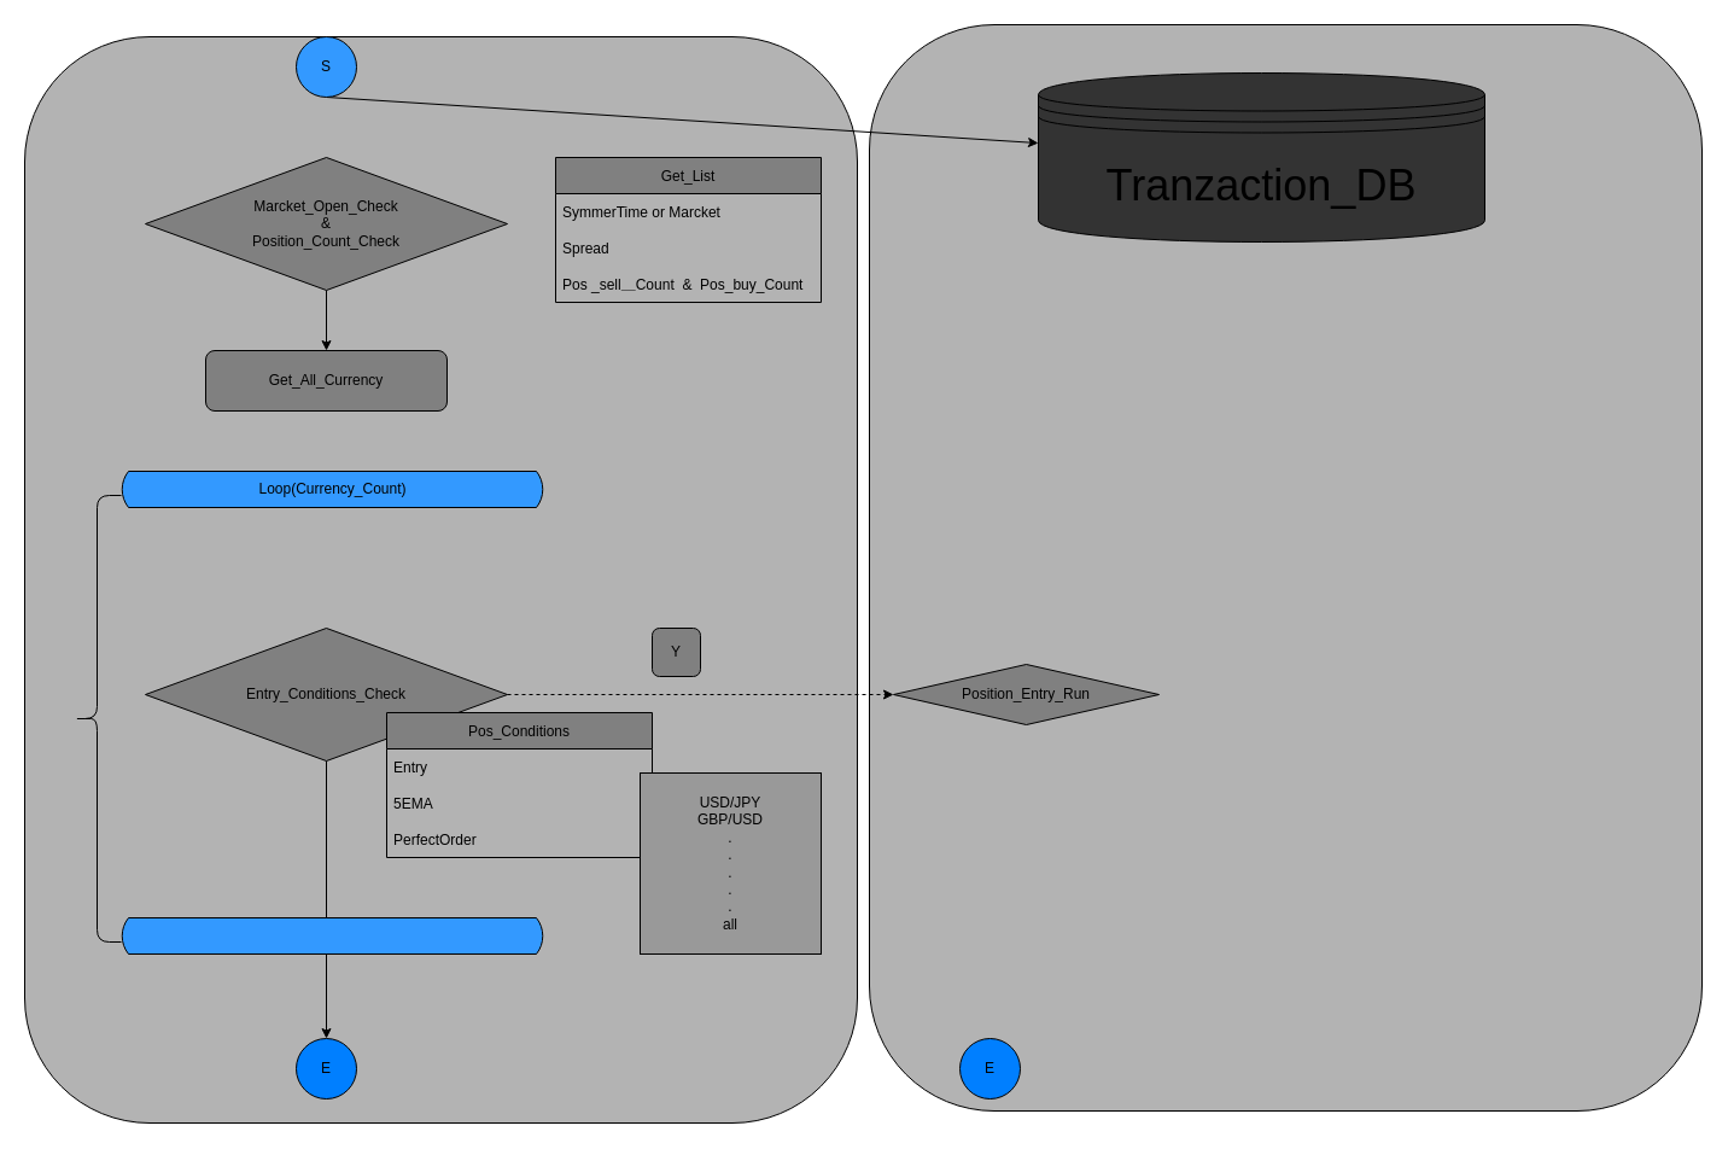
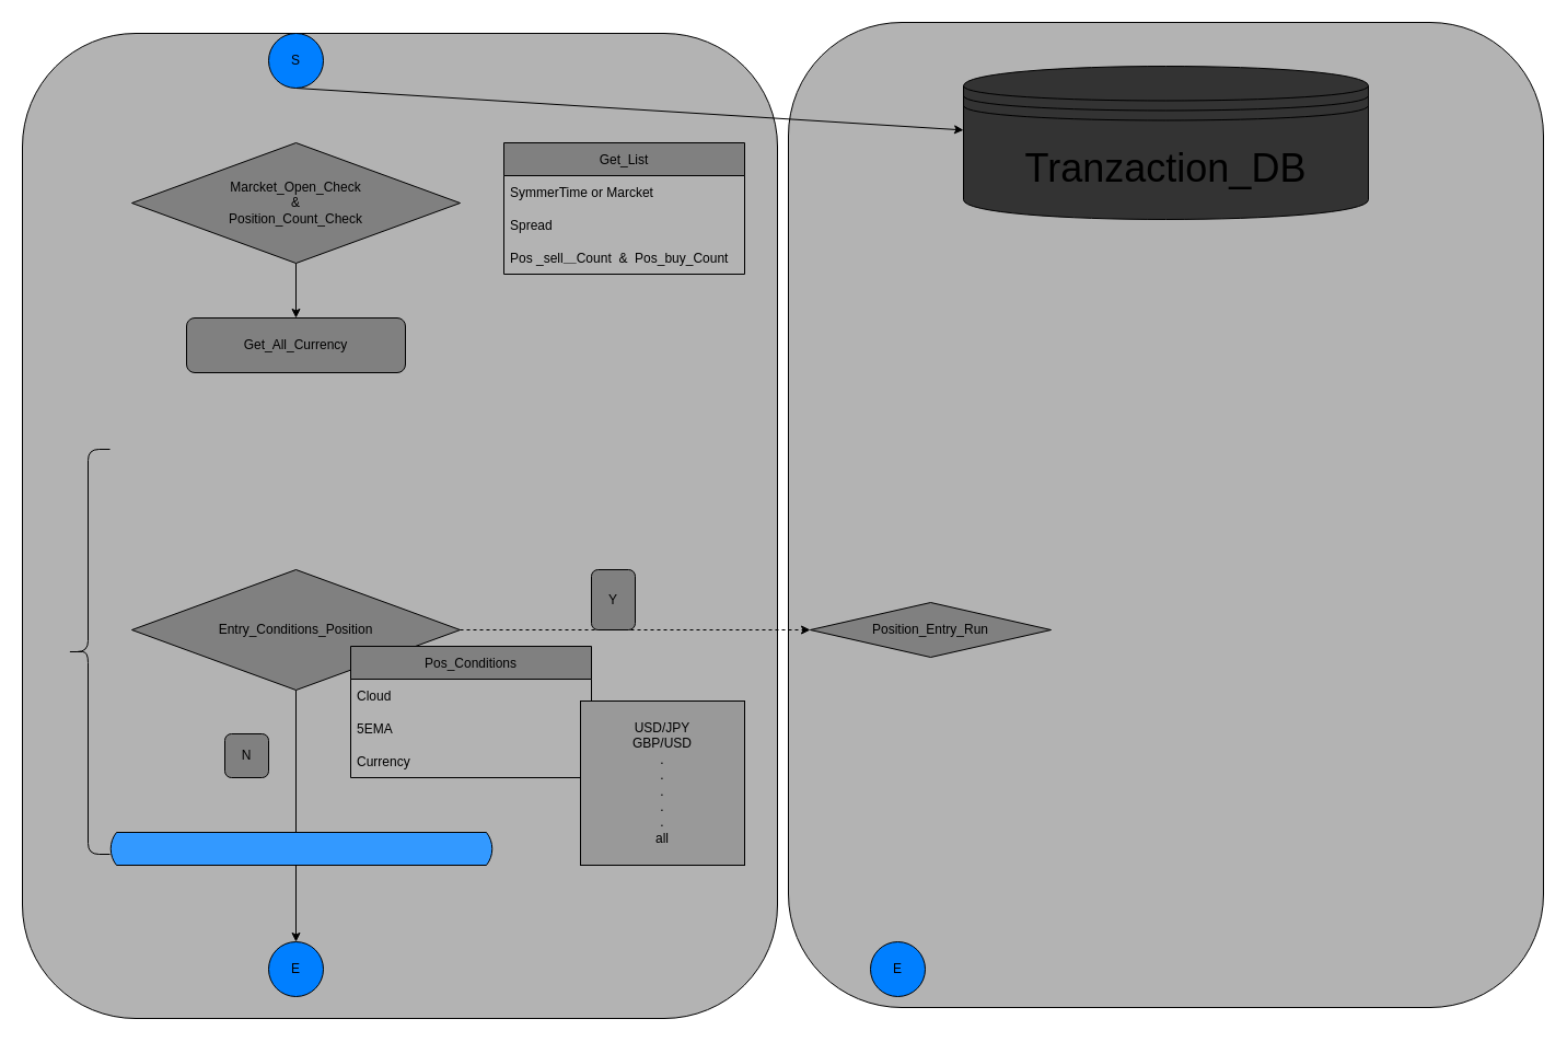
  <mxCell id="0" />
  <mxCell id="1" parent="0" />
  <mxCell id="2" value="" style="rounded=1;whiteSpace=wrap;html=1;fontSize=36;strokeColor=#000000;fillColor=#B3B3B3;" vertex="1" parent="1"><mxGeometry x="720" width="690" height="900" as="geometry" y="20" /></mxCell>
  <mxCell id="3" value="" style="rounded=1;whiteSpace=wrap;html=1;fontSize=36;strokeColor=#000000;fillColor=#B3B3B3;" vertex="1" parent="1"><mxGeometry x="20" y="30" width="690" height="900" as="geometry" /></mxCell>
  <mxCell id="4" style="edgeStyle=none;html=1;exitX=0.5;exitY=1;exitDx=0;exitDy=0;" parent="1" source="5" target="28" edge="1"><mxGeometry relative="1" as="geometry" /></mxCell>
- <mxCell id="5" value="S" style="ellipse;whiteSpace=wrap;html=1;aspect=fixed;fillColor=#3399ff;" parent="1" vertex="1"><mxGeometry x="245" y="30" width="50" height="50" as="geometry" /></mxCell>
+ <mxCell id="5" value="S" style="ellipse;whiteSpace=wrap;html=1;aspect=fixed;fillColor=#007FFF;" parent="1" vertex="1"><mxGeometry x="245" y="30" width="50" height="50" as="geometry" /></mxCell>
  <mxCell id="6" value="E" style="ellipse;whiteSpace=wrap;html=1;aspect=fixed;fillColor=#007FFF;" parent="1" vertex="1"><mxGeometry x="245" y="860" width="50" height="50" as="geometry" /></mxCell>
  <mxCell id="7" style="edgeStyle=none;html=1;exitX=0.5;exitY=1;exitDx=0;exitDy=0;" parent="1" source="8" target="23" edge="1"><mxGeometry relative="1" as="geometry" /></mxCell>
  <mxCell id="8" value="Marcket_Open_Check &lt;br&gt;&amp;amp; &lt;br&gt;Position_Count_Check" style="rhombus;whiteSpace=wrap;html=1;fillColor=#808080;" parent="1" vertex="1"><mxGeometry x="120" y="130" width="300" height="110" as="geometry" /></mxCell>
  <mxCell id="9" style="edgeStyle=none;html=1;exitX=0.5;exitY=1;exitDx=0;exitDy=0;" parent="1" source="10" target="6" edge="1"><mxGeometry relative="1" as="geometry" /></mxCell>
- <mxCell id="10" value="Entry_Conditions_Check" style="rhombus;whiteSpace=wrap;html=1;fillColor=#808080;" parent="1" vertex="1"><mxGeometry x="120" y="520" width="300" height="110" as="geometry" /></mxCell>
- <mxCell id="11" value="Y" style="rounded=1;whiteSpace=wrap;html=1;fillColor=#808080;" parent="1" vertex="1"><mxGeometry x="540" y="520" width="40" height="40" as="geometry" /></mxCell>
+ <mxCell id="10" value="Entry_Conditions_Position" style="rhombus;whiteSpace=wrap;html=1;fillColor=#808080;" parent="1" vertex="1"><mxGeometry x="120" y="520" width="300" height="110" as="geometry" /></mxCell>
+ <mxCell id="11" value="Y" style="rounded=1;whiteSpace=wrap;html=1;fillColor=#808080;" parent="1" vertex="1"><mxGeometry x="540" y="520" width="40" height="55" as="geometry" /></mxCell>
+ <mxCell id="12" value="N" style="rounded=1;whiteSpace=wrap;html=1;fillColor=#808080;" parent="1" vertex="1"><mxGeometry x="205" y="670" width="40" height="40" as="geometry" /></mxCell>
  <mxCell id="13" value="Get_List" style="swimlane;fontStyle=0;childLayout=stackLayout;horizontal=1;startSize=30;horizontalStack=0;resizeParent=1;resizeParentMax=0;resizeLast=0;collapsible=1;marginBottom=0;fillColor=#808080;" parent="1" vertex="1"><mxGeometry x="460" y="130" width="220" height="120" as="geometry"><mxRectangle x="460" y="110" width="80" height="30" as="alternateBounds" /></mxGeometry></mxCell>
  <mxCell id="14" value="SymmerTime or Marcket" style="text;strokeColor=none;fillColor=none;align=left;verticalAlign=middle;spacingLeft=4;spacingRight=4;overflow=hidden;points=[[0,0.5],[1,0.5]];portConstraint=eastwest;rotatable=0;" parent="13" vertex="1"><mxGeometry y="30" width="220" height="30" as="geometry" /></mxCell>
  <mxCell id="15" value="Spread" style="text;strokeColor=none;fillColor=none;align=left;verticalAlign=middle;spacingLeft=4;spacingRight=4;overflow=hidden;points=[[0,0.5],[1,0.5]];portConstraint=eastwest;rotatable=0;" parent="13" vertex="1"><mxGeometry y="60" width="220" height="30" as="geometry" /></mxCell>
  <mxCell id="16" value="Pos _sell＿Count  &amp;  Pos_buy_Count" style="text;strokeColor=none;fillColor=none;align=left;verticalAlign=middle;spacingLeft=4;spacingRight=4;overflow=hidden;points=[[0,0.5],[1,0.5]];portConstraint=eastwest;rotatable=0;" parent="13" vertex="1"><mxGeometry y="90" width="220" height="30" as="geometry" /></mxCell>
  <mxCell id="17" value="Pos_Conditions" style="swimlane;fontStyle=0;childLayout=stackLayout;horizontal=1;startSize=30;horizontalStack=0;resizeParent=1;resizeParentMax=0;resizeLast=0;collapsible=1;marginBottom=0;fillColor=#808080;" parent="1" vertex="1"><mxGeometry x="320" y="590" width="220" height="120" as="geometry" /></mxCell>
- <mxCell id="18" value="Entry" style="text;strokeColor=none;fillColor=none;align=left;verticalAlign=middle;spacingLeft=4;spacingRight=4;overflow=hidden;points=[[0,0.5],[1,0.5]];portConstraint=eastwest;rotatable=0;" parent="17" vertex="1"><mxGeometry y="30" width="220" height="30" as="geometry" /></mxCell>
+ <mxCell id="18" value="Cloud" style="text;strokeColor=none;fillColor=none;align=left;verticalAlign=middle;spacingLeft=4;spacingRight=4;overflow=hidden;points=[[0,0.5],[1,0.5]];portConstraint=eastwest;rotatable=0;" parent="17" vertex="1"><mxGeometry y="30" width="220" height="30" as="geometry" /></mxCell>
  <mxCell id="19" value="5EMA" style="text;strokeColor=none;fillColor=none;align=left;verticalAlign=middle;spacingLeft=4;spacingRight=4;overflow=hidden;points=[[0,0.5],[1,0.5]];portConstraint=eastwest;rotatable=0;" parent="17" vertex="1"><mxGeometry y="60" width="220" height="30" as="geometry" /></mxCell>
- <mxCell id="20" value="PerfectOrder" style="text;strokeColor=none;fillColor=none;align=left;verticalAlign=middle;spacingLeft=4;spacingRight=4;overflow=hidden;points=[[0,0.5],[1,0.5]];portConstraint=eastwest;rotatable=0;" parent="17" vertex="1"><mxGeometry y="90" width="220" height="30" as="geometry" /></mxCell>
+ <mxCell id="20" value="Currency" style="text;strokeColor=none;fillColor=none;align=left;verticalAlign=middle;spacingLeft=4;spacingRight=4;overflow=hidden;points=[[0,0.5],[1,0.5]];portConstraint=eastwest;rotatable=0;" parent="17" vertex="1"><mxGeometry y="90" width="220" height="30" as="geometry" /></mxCell>
  <mxCell id="21" value="USD/JPY&lt;br&gt;GBP/USD&lt;br&gt;.&lt;br&gt;.&lt;br&gt;.&lt;br&gt;.&lt;br&gt;.&lt;br&gt;all" style="whiteSpace=wrap;html=1;aspect=fixed;fillColor=#999999;strokeColor=#000000;" parent="1" vertex="1"><mxGeometry x="530" y="640" width="150" height="150" as="geometry" /></mxCell>
- <mxCell id="22" value="Loop(Currency_Count)" style="html=1;dashed=0;whitespace=wrap;shape=mxgraph.dfd.loop;fillColor=#3399FF;" parent="1" vertex="1"><mxGeometry x="100" y="390" width="350" height="30" as="geometry" /></mxCell>
  <mxCell id="23" value="Get_All_Currency" style="rounded=1;whiteSpace=wrap;html=1;fillColor=#808080;" parent="1" vertex="1"><mxGeometry x="170" y="290" width="200" height="50" as="geometry" /></mxCell>
  <mxCell id="24" value="E" style="ellipse;whiteSpace=wrap;html=1;aspect=fixed;fillColor=#007FFF;" vertex="1" parent="1"><mxGeometry x="795" y="860" width="50" height="50" as="geometry" /></mxCell>
  <mxCell id="25" value="" style="html=1;dashed=0;whitespace=wrap;shape=mxgraph.dfd.loop;fillColor=#3399FF;" vertex="1" parent="1"><mxGeometry x="100" y="760" width="350" height="30" as="geometry" /></mxCell>
  <mxCell id="26" value="" style="endArrow=classic;html=1;exitX=1;exitY=0.5;exitDx=0;exitDy=0;entryX=0;entryY=0.5;entryDx=0;entryDy=0;dashed=1;" edge="1" parent="1" source="10" target="27"><mxGeometry width="50" height="50" relative="1" as="geometry"><mxPoint x="500" y="580" as="sourcePoint" /><mxPoint x="550" y="575" as="targetPoint" /></mxGeometry></mxCell>
  <mxCell id="27" value="Position_Entry_Run" style="rhombus;whiteSpace=wrap;html=1;fillColor=#808080;" vertex="1" parent="1"><mxGeometry x="740" y="550" width="220" height="50" as="geometry" /></mxCell>
- <mxCell id="28" value="&lt;font style=&quot;font-size: 36px&quot;&gt;Tranzaction_DB&lt;/font&gt;" style="shape=datastore;whiteSpace=wrap;html=1;strokeColor=#000000;fillColor=#333333;" vertex="1" parent="1"><mxGeometry x="860" y="60" width="370" height="140" as="geometry" /></mxCell>
+ <mxCell id="28" value="&lt;font style=&quot;font-size: 36px&quot;&gt;Tranzaction_DB&lt;/font&gt;" style="shape=datastore;whiteSpace=wrap;html=1;strokeColor=#000000;fillColor=#333333;" vertex="1" parent="1"><mxGeometry x="880" y="60" width="370" height="140" as="geometry" /></mxCell>
  <mxCell id="29" value="" style="shape=curlyBracket;whiteSpace=wrap;html=1;rounded=1;fontSize=36;strokeColor=#000000;fillColor=#3399FF;" vertex="1" parent="1"><mxGeometry x="60" y="410" width="40" height="370" as="geometry" /></mxCell>
